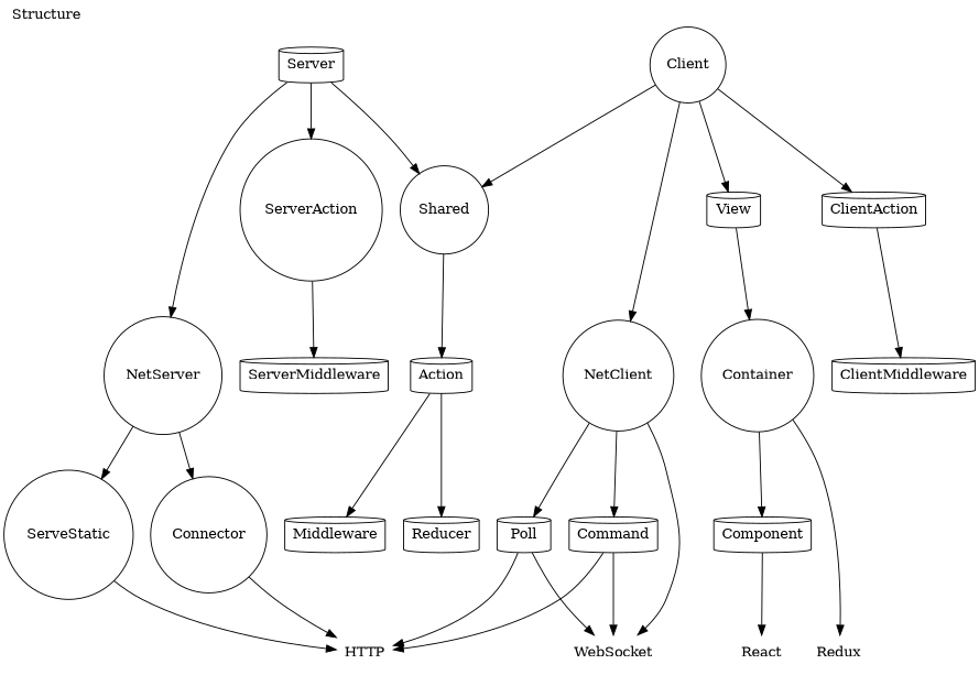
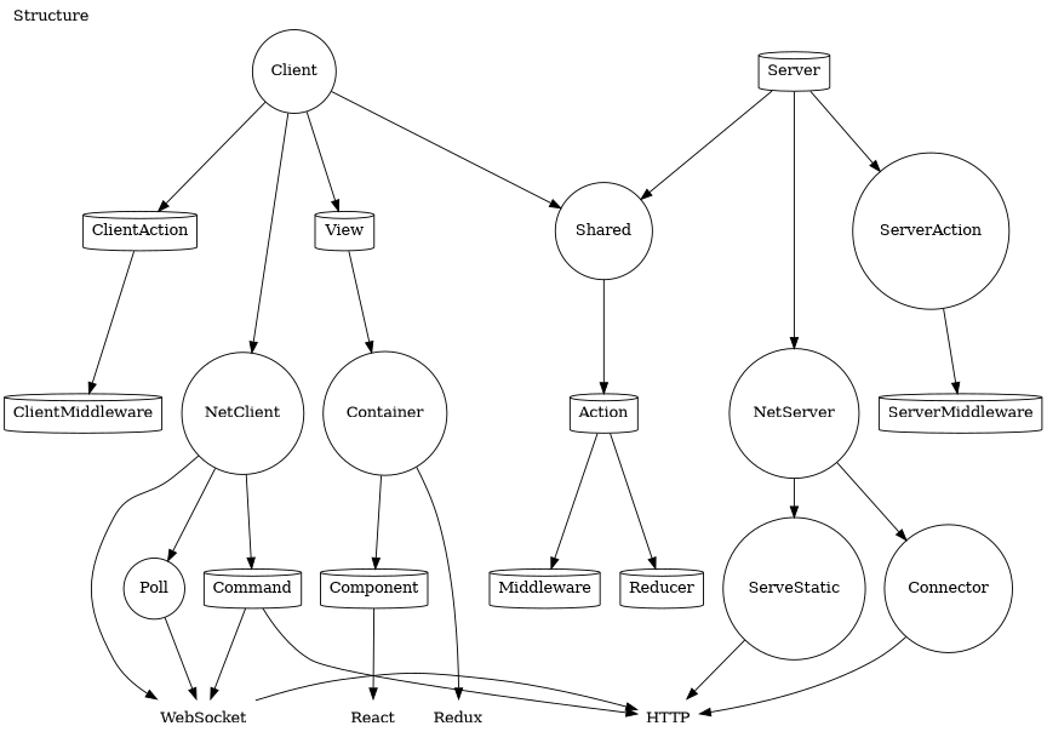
  digraph {
    label=Structure
    labeljust=l
    labelloc=t
    node [shape=cylinder]
    Client [shape=circle]
    Server
    Redux [shape=plaintext]
    React [shape=plaintext]
    WebSocket [shape=plaintext]
    HTTP [shape=plaintext]
    Shared [shape=circle]
    NetClient [shape=circle]
    View
    ClientAction
    NetServer [shape=circle]
    ServerAction [shape=circle]
    Action
    Command
-   Poll
+   Poll [shape=circle]
    Container [shape=circle]
    ClientMiddleware
    ServeStatic [shape=circle]
    Connector [shape=circle]
    ServerMiddleware
    Reducer
    Middleware
    Component
    subgraph sub_1 {
      rank=same
      Client
      Server
    }
    subgraph sub_2 {
      rank=same
      Redux
      React
      WebSocket
      HTTP
    }
    Client -> Shared
    Client -> NetClient
    Client -> View
    Client -> ClientAction
    Server -> Shared
    Server -> NetServer
    Server -> ServerAction
-   Poll -> HTTP
+   WebSocket -> HTTP
    Shared -> Action
    NetClient -> WebSocket
    NetClient -> Command
    NetClient -> Poll
    View -> Container
    ClientAction -> ClientMiddleware
    NetServer -> ServeStatic
    NetServer -> Connector
    ServerAction -> ServerMiddleware
    Action -> Reducer
    Action -> Middleware
    Command -> WebSocket
    Command -> HTTP
    Poll -> WebSocket
    Container -> Redux
    Container -> Component
    ServeStatic -> HTTP
    Connector -> HTTP
    Component -> React
  }
